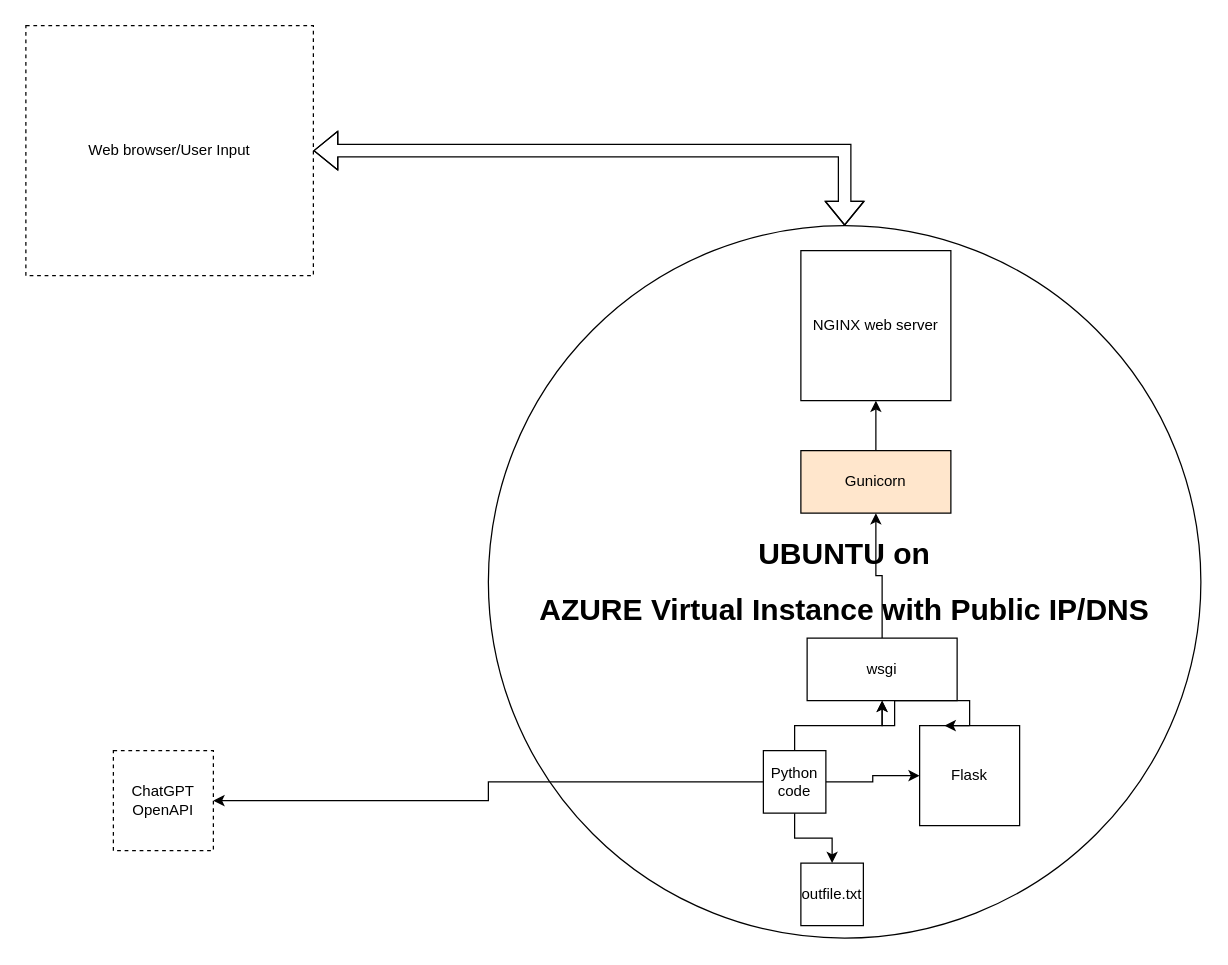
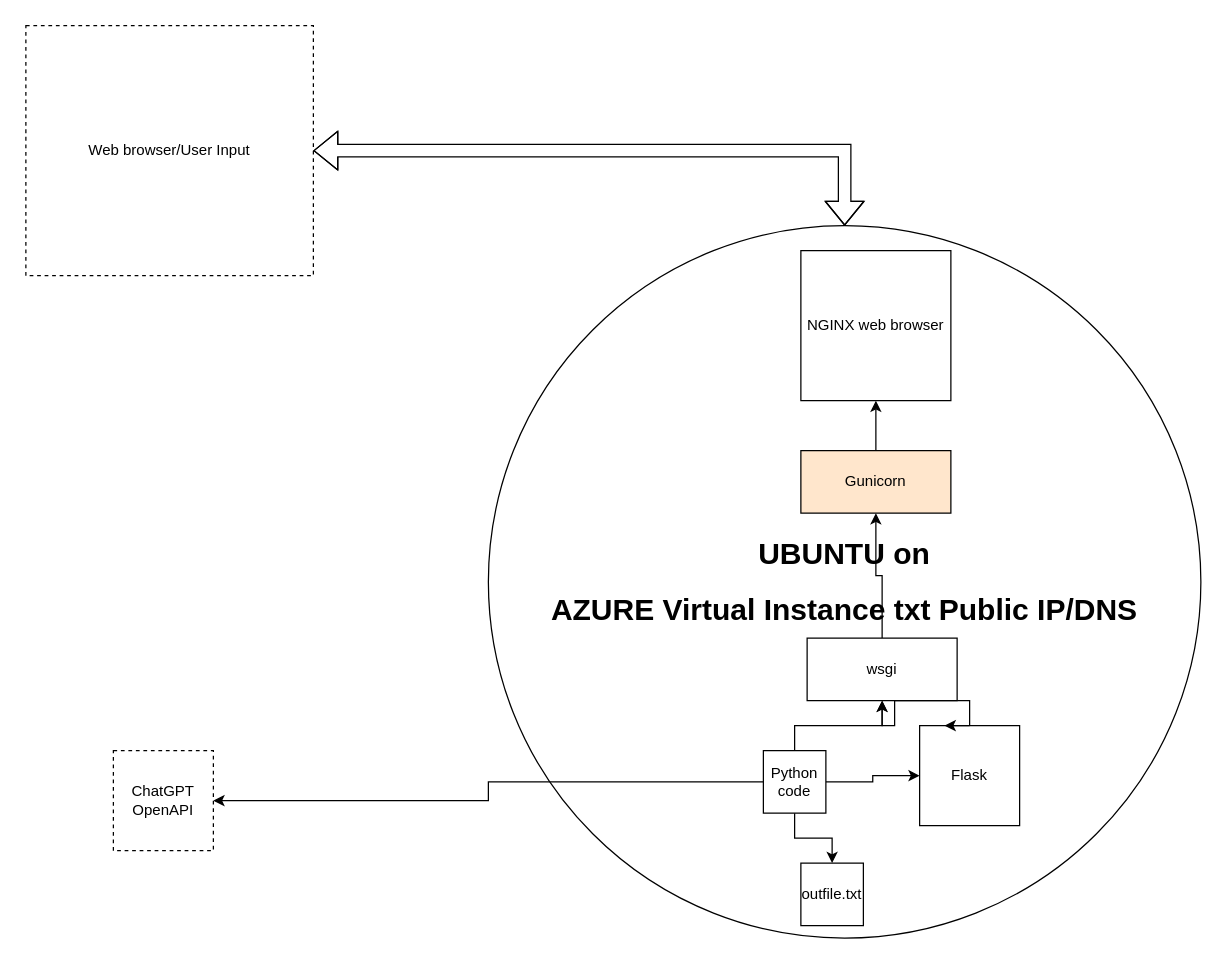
  <mxCell id="0" />
  <mxCell id="1" parent="0" />
  <mxCell id="2" value="Web browser/User Input" style="rounded=0;whiteSpace=wrap;html=1;dashed=1;" vertex="1" parent="1"><mxGeometry x="20" y="20" width="230" height="200" as="geometry" /></mxCell>
- <mxCell id="3" value="&lt;h1&gt;UBUNTU on&lt;/h1&gt;&lt;h1&gt;AZURE Virtual Instance with Public IP/DNS&lt;/h1&gt;" style="ellipse;whiteSpace=wrap;html=1;aspect=fixed;" vertex="1" parent="1"><mxGeometry x="390" y="180" width="570" height="570" as="geometry" /></mxCell>
- <mxCell id="4" value="NGINX web server" style="whiteSpace=wrap;html=1;aspect=fixed;" vertex="1" parent="1"><mxGeometry x="640" y="200" width="120" height="120" as="geometry" /></mxCell>
+ <mxCell id="3" value="&lt;h1&gt;UBUNTU on&lt;/h1&gt;&lt;h1&gt;AZURE Virtual Instance txt Public IP/DNS&lt;/h1&gt;" style="ellipse;whiteSpace=wrap;html=1;aspect=fixed;" vertex="1" parent="1"><mxGeometry x="390" y="180" width="570" height="570" as="geometry" /></mxCell>
+ <mxCell id="4" value="NGINX web browser" style="whiteSpace=wrap;html=1;aspect=fixed;" vertex="1" parent="1"><mxGeometry x="640" y="200" width="120" height="120" as="geometry" /></mxCell>
  <mxCell id="5" style="edgeStyle=orthogonalEdgeStyle;rounded=0;orthogonalLoop=1;jettySize=auto;html=1;exitX=1;exitY=0.5;exitDx=0;exitDy=0;entryX=0;entryY=0.5;entryDx=0;entryDy=0;" edge="1" parent="1" source="9" target="11"><mxGeometry relative="1" as="geometry" /></mxCell>
  <mxCell id="6" value="" style="edgeStyle=orthogonalEdgeStyle;rounded=0;orthogonalLoop=1;jettySize=auto;html=1;" edge="1" parent="1" source="9" target="14"><mxGeometry relative="1" as="geometry" /></mxCell>
  <mxCell id="7" style="edgeStyle=orthogonalEdgeStyle;rounded=0;orthogonalLoop=1;jettySize=auto;html=1;exitX=0;exitY=0.5;exitDx=0;exitDy=0;entryX=1;entryY=0.5;entryDx=0;entryDy=0;" edge="1" parent="1" source="9" target="18"><mxGeometry relative="1" as="geometry" /></mxCell>
  <mxCell id="8" style="edgeStyle=orthogonalEdgeStyle;rounded=0;orthogonalLoop=1;jettySize=auto;html=1;entryX=0.5;entryY=0;entryDx=0;entryDy=0;" edge="1" parent="1" source="9" target="19"><mxGeometry relative="1" as="geometry" /></mxCell>
  <mxCell id="9" value="Python code" style="whiteSpace=wrap;html=1;aspect=fixed;" vertex="1" parent="1"><mxGeometry x="610" y="600" width="50" height="50" as="geometry" /></mxCell>
  <mxCell id="10" style="edgeStyle=orthogonalEdgeStyle;rounded=0;orthogonalLoop=1;jettySize=auto;html=1;exitX=0.5;exitY=0;exitDx=0;exitDy=0;entryX=0.5;entryY=1;entryDx=0;entryDy=0;" edge="1" parent="1" source="11" target="14"><mxGeometry relative="1" as="geometry" /></mxCell>
  <mxCell id="11" value="Flask" style="whiteSpace=wrap;html=1;aspect=fixed;" vertex="1" parent="1"><mxGeometry x="735" y="580" width="80" height="80" as="geometry" /></mxCell>
  <mxCell id="12" style="edgeStyle=orthogonalEdgeStyle;rounded=0;orthogonalLoop=1;jettySize=auto;html=1;exitX=0.5;exitY=0;exitDx=0;exitDy=0;entryX=0.25;entryY=0;entryDx=0;entryDy=0;" edge="1" parent="1" source="11" target="11"><mxGeometry relative="1" as="geometry" /></mxCell>
  <mxCell id="13" style="edgeStyle=orthogonalEdgeStyle;rounded=0;orthogonalLoop=1;jettySize=auto;html=1;entryX=0.5;entryY=1;entryDx=0;entryDy=0;" edge="1" parent="1" source="14" target="16"><mxGeometry relative="1" as="geometry" /></mxCell>
  <mxCell id="14" value="wsgi" style="rounded=0;whiteSpace=wrap;html=1;" vertex="1" parent="1"><mxGeometry x="645" y="510" width="120" height="50" as="geometry" /></mxCell>
  <mxCell id="15" style="edgeStyle=orthogonalEdgeStyle;rounded=0;orthogonalLoop=1;jettySize=auto;html=1;exitX=0.5;exitY=0;exitDx=0;exitDy=0;entryX=0.5;entryY=1;entryDx=0;entryDy=0;" edge="1" parent="1" source="16" target="4"><mxGeometry relative="1" as="geometry" /></mxCell>
  <mxCell id="16" value="Gunicorn" style="rounded=0;whiteSpace=wrap;html=1;fillColor=#ffe6cc;" vertex="1" parent="1"><mxGeometry x="640" y="360" width="120" height="50" as="geometry" /></mxCell>
  <mxCell id="17" value="" style="shape=flexArrow;endArrow=classic;startArrow=classic;html=1;rounded=0;entryX=1;entryY=0.5;entryDx=0;entryDy=0;exitX=0.5;exitY=0;exitDx=0;exitDy=0;" edge="1" parent="1" source="3" target="2"><mxGeometry width="100" height="100" relative="1" as="geometry"><mxPoint x="350" y="620" as="sourcePoint" /><mxPoint x="450" y="520" as="targetPoint" /><Array as="points"><mxPoint x="675" y="120" /></Array></mxGeometry></mxCell>
  <mxCell id="18" value="ChatGPT&lt;div&gt;OpenAPI&lt;/div&gt;" style="whiteSpace=wrap;html=1;aspect=fixed;dashed=1;" vertex="1" parent="1"><mxGeometry x="90" y="600" width="80" height="80" as="geometry" /></mxCell>
  <mxCell id="19" value="outfile.txt" style="whiteSpace=wrap;html=1;aspect=fixed;" vertex="1" parent="1"><mxGeometry x="640" y="690" width="50" height="50" as="geometry" /></mxCell>
